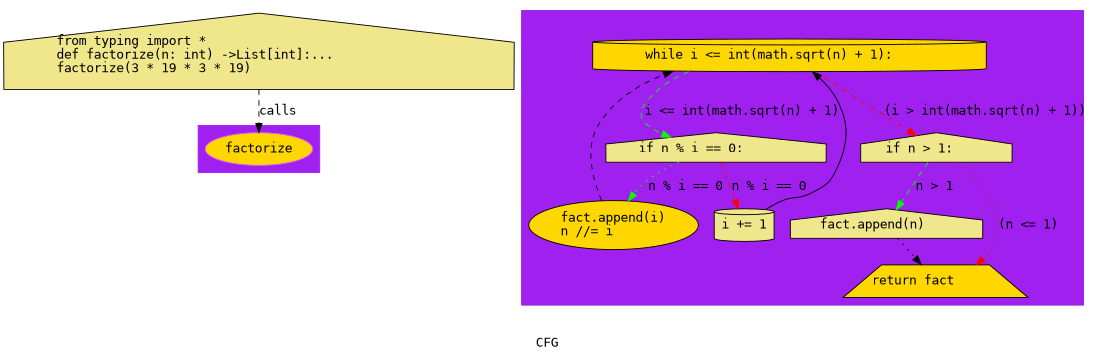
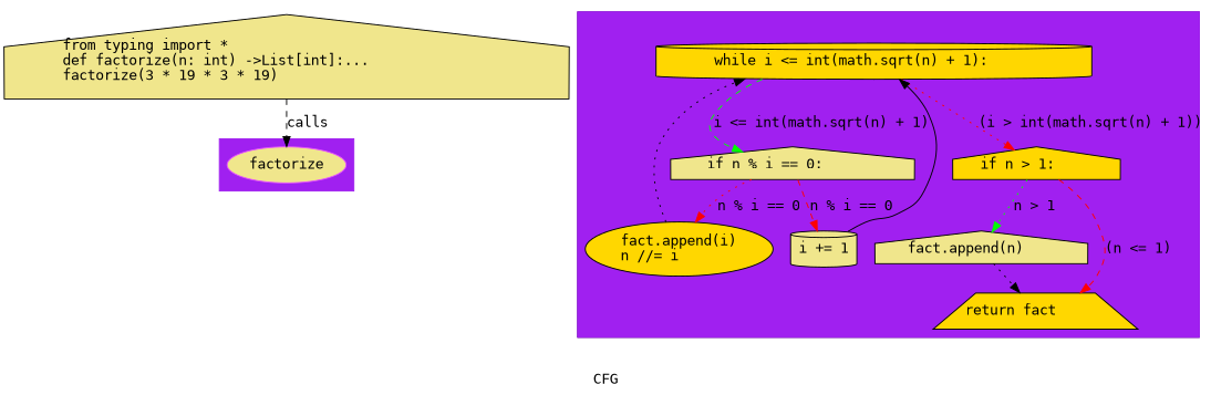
  digraph {
    compound=True
    fontname="DejaVu Sans Mono"
    label=CFG
    pack=False
    rankdir=TB
    ranksep=0.02
    node [fillcolor=khaki fontname="DejaVu Sans Mono" shape=house style="filled,solid"]
    edge [color=green fontname="DejaVu Sans Mono" style=dashed]
-   n1 [color="#E552FF" fillcolor=gold height=0.5 label=factorize linenum="[19]" shape=ellipse style=filled width=1.2639]
+   n1 [color="#E552FF" height=0.5 label=factorize linenum="[19]" shape=ellipse style=filled width=1.2639]
    n2 [fillcolor=gold height=0.5 label="while i <= int(math.sqrt(n) + 1):\l" linenum="[8]" shape=cylinder width=6.0248]
    n3 [height=0.5 label="if n % i == 0:\l" linenum="[9]" width=3.3702]
-   n4 [height=0.5 label="if n > 1:\l" linenum="[15]" width=2.3234]
+   n4 [fillcolor=gold height=0.5 label="if n > 1:\l" linenum="[15]" width=2.3234]
    n5 [fillcolor=gold height=0.52778 label="fact.append(i)\ln //= i\l" linenum="[10, 11]" shape=ellipse width=1.8333]
    n6 [height=0.5 label="i += 1\l" linenum="[13]" shape=cylinder width=0.91667]
    n7 [height=0.5 label="fact.append(n)\l" linenum="[16]" width=1.8333]
    n8 [fillcolor=gold height=0.5 label="return fact\l" linenum="[17]" shape=trapezium width=2.8323]
    n9 [height=0.73611 label="from typing import *\ldef factorize(n: int) ->List[int]:...\lfactorize(3 * 19 * 3 * 19)\l" linenum="[1]" width=4.4722]
    subgraph cluster_1 {
      color=purple
      compound=true
      label=""
      shape=tab
      style=filled
      n1
    }
    subgraph cluster_2 {
      label=factorize
      n2
      n3
      n4
      n5
      n6
      n7
      n8
      subgraph cluster_3 {
        color=purple
        compound=true
        label=""
        shape=tab
        style=filled
      }
      subgraph cluster_4 {
        color=purple
        compound=true
        label=""
        shape=tab
        style=filled
      }
    }
    n2 -> n3 [label="i <= int(math.sqrt(n) + 1)"]
-   n2 -> n4 [color=red label="(i > int(math.sqrt(n) + 1))"]
-   n3 -> n5 [label="n % i == 0" style=dotted]
+   n2 -> n4 [color=red label="(i > int(math.sqrt(n) + 1))" style=dotted]
+   n3 -> n5 [color=red label="n % i == 0" style=dotted]
    n3 -> n6 [color=red label="n % i == 0"]
-   n4 -> n7 [label="n > 1"]
-   n4 -> n8 [color=red label="(n <= 1)" style=dotted]
-   n5 -> n2 [color=black]
+   n4 -> n7 [label="n > 1" style=dotted]
+   n4 -> n8 [color=red label="(n <= 1)"]
+   n5 -> n2 [color=black style=dotted]
    n6 -> n2 [color=black style=solid]
    n7 -> n8 [color=black style=dotted]
    n9 -> n1 [label=calls color=""]
  }
